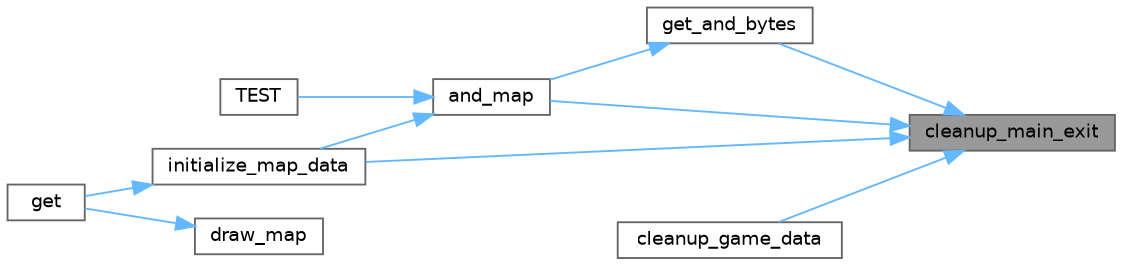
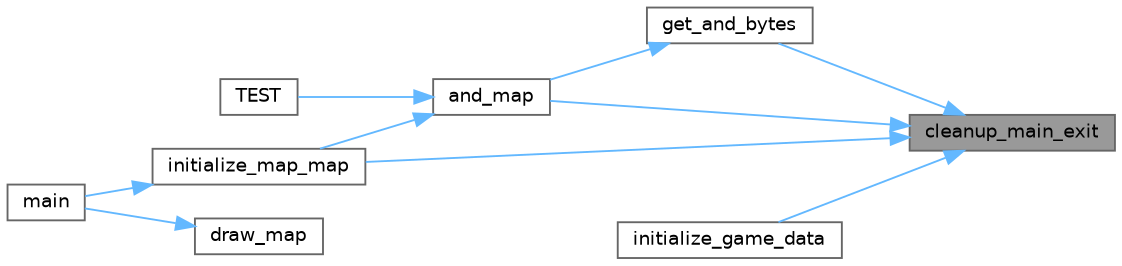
  digraph {
    rankdir=RL
    node [color=grey40 fillcolor=white fontname=Helvetica fontsize=10 shape=box style=filled]
    edge [color=steelblue1 dir=back fontname=Helvetica fontsize=10 labelfontname=Helvetica labelfontsize=10 style=solid]
    n1 [color=gray40 fillcolor=grey60 fontcolor=black height=0.2 label=cleanup_main_exit width=0.4]
    n2 [height=0.2 label=get_and_bytes width=0.4]
    n3 [height=0.2 label=and_map width=0.4]
-   n4 [height=0.2 label=initialize_map_data width=0.4]
-   n5 [height=0.2 label=cleanup_game_data width=0.4]
+   n4 [height=0.2 label=initialize_map_map width=0.4]
+   n5 [height=0.2 label=initialize_game_data width=0.4]
    n6 [height=0.2 label=TEST width=0.4]
-   n7 [height=0.2 label=get width=0.4]
+   n7 [height=0.2 label=main width=0.4]
    n8 [height=0.2 label=draw_map width=0.4]
    n1 -> n2
    n1 -> n3
    n1 -> n4
    n1 -> n5
    n2 -> n3
    n3 -> n4
    n3 -> n6
    n4 -> n7
    n8 -> n7
  }
